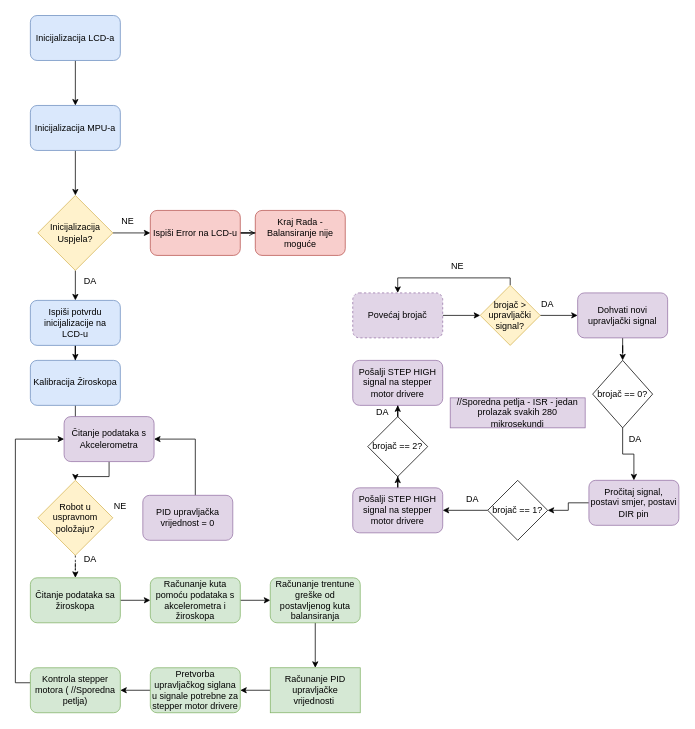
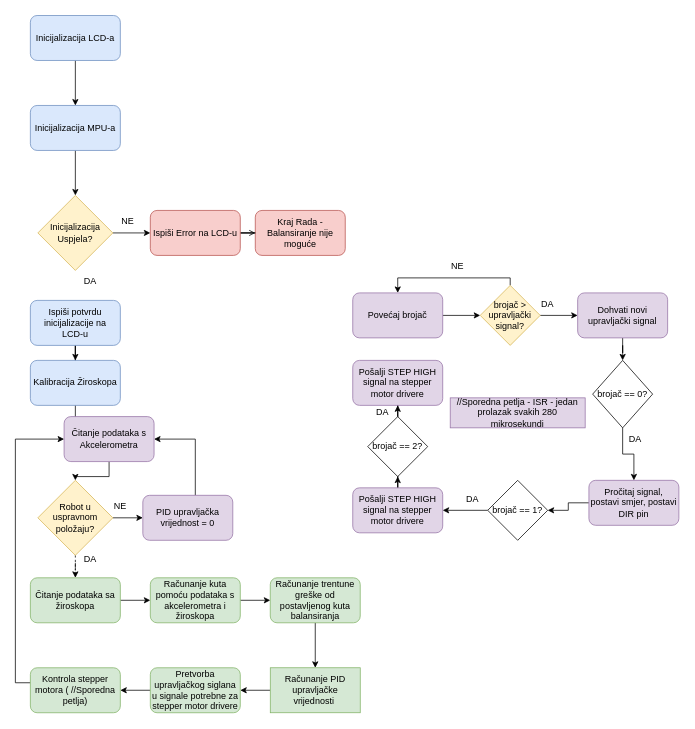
  <mxCell id="0" />
  <mxCell id="1" parent="0" />
  <mxCell id="2" style="edgeStyle=orthogonalEdgeStyle;rounded=0;orthogonalLoop=1;jettySize=auto;html=1;entryX=0.5;entryY=0;entryDx=0;entryDy=0;" parent="1" source="3" target="5" edge="1"><mxGeometry relative="1" as="geometry" /></mxCell>
  <mxCell id="3" value="Inicijalizacija LCD-a" style="rounded=1;whiteSpace=wrap;html=1;fillColor=#dae8fc;strokeColor=#6c8ebf;" parent="1" vertex="1"><mxGeometry x="40" y="20" width="120" height="60" as="geometry" /></mxCell>
  <mxCell id="4" style="edgeStyle=orthogonalEdgeStyle;rounded=0;orthogonalLoop=1;jettySize=auto;html=1;entryX=0.5;entryY=0;entryDx=0;entryDy=0;" parent="1" source="5" target="8" edge="1"><mxGeometry relative="1" as="geometry" /></mxCell>
  <mxCell id="5" value="Inicijalizacija MPU-a" style="rounded=1;whiteSpace=wrap;html=1;fillColor=#dae8fc;strokeColor=#6c8ebf;" parent="1" vertex="1"><mxGeometry x="40" y="140" width="120" height="60" as="geometry" /></mxCell>
  <mxCell id="6" style="edgeStyle=orthogonalEdgeStyle;rounded=0;orthogonalLoop=1;jettySize=auto;html=1;exitX=1;exitY=0.5;exitDx=0;exitDy=0;entryX=0;entryY=0.5;entryDx=0;entryDy=0;" parent="1" source="8" target="12" edge="1"><mxGeometry relative="1" as="geometry" /></mxCell>
- <mxCell id="7" style="edgeStyle=orthogonalEdgeStyle;rounded=0;orthogonalLoop=1;jettySize=auto;html=1;entryX=0.5;entryY=0;entryDx=0;entryDy=0;" parent="1" source="8" target="14" edge="1"><mxGeometry relative="1" as="geometry" /></mxCell>
  <mxCell id="8" value="Inicijalizacija Uspjela?" style="rhombus;whiteSpace=wrap;html=1;fillColor=#fff2cc;strokeColor=#d6b656;" parent="1" vertex="1"><mxGeometry x="50" y="260" width="100" height="100" as="geometry" /></mxCell>
  <mxCell id="9" value="Kraj Rada - Balansiranje nije moguće" style="rounded=1;whiteSpace=wrap;html=1;fillColor=#f8cecc;strokeColor=#b85450;" parent="1" vertex="1"><mxGeometry x="340" y="280" width="120" height="60" as="geometry" /></mxCell>
  <mxCell id="10" value="NE" style="text;html=1;strokeColor=none;fillColor=none;align=center;verticalAlign=middle;whiteSpace=wrap;rounded=0;" parent="1" vertex="1"><mxGeometry x="140" y="280" width="60" height="30" as="geometry" /></mxCell>
  <mxCell id="11" style="edgeStyle=orthogonalEdgeStyle;rounded=0;orthogonalLoop=1;jettySize=auto;html=1;endArrow=open;" parent="1" source="12" target="9" edge="1"><mxGeometry relative="1" as="geometry" /></mxCell>
  <mxCell id="12" value="Ispiši Error na LCD-u" style="rounded=1;whiteSpace=wrap;html=1;fillColor=#f8cecc;strokeColor=#b85450;" parent="1" vertex="1"><mxGeometry x="200" y="280" width="120" height="60" as="geometry" /></mxCell>
  <mxCell id="13" style="edgeStyle=orthogonalEdgeStyle;rounded=0;orthogonalLoop=1;jettySize=auto;html=1;" parent="1" source="14" target="17" edge="1"><mxGeometry relative="1" as="geometry" /></mxCell>
  <mxCell id="14" value="Ispiši potvrdu inicijalizacije na &lt;br&gt;LCD-u" style="rounded=1;whiteSpace=wrap;html=1;fillColor=#dae8fc;strokeColor=#6c8ebf;" parent="1" vertex="1"><mxGeometry x="40" y="400" width="120" height="60" as="geometry" /></mxCell>
  <mxCell id="15" value="DA" style="text;html=1;strokeColor=none;fillColor=none;align=center;verticalAlign=middle;whiteSpace=wrap;rounded=0;" parent="1" vertex="1"><mxGeometry x="90" y="360" width="60" height="30" as="geometry" /></mxCell>
  <mxCell id="16" style="edgeStyle=orthogonalEdgeStyle;rounded=0;orthogonalLoop=1;jettySize=auto;html=1;" parent="1" source="17" target="19" edge="1"><mxGeometry relative="1" as="geometry" /></mxCell>
  <mxCell id="17" value="Kalibracija Žiroskopa" style="rounded=1;whiteSpace=wrap;html=1;fillColor=#dae8fc;strokeColor=#6c8ebf;" parent="1" vertex="1"><mxGeometry x="40" y="480" width="120" height="60" as="geometry" /></mxCell>
  <mxCell id="18" style="edgeStyle=orthogonalEdgeStyle;rounded=0;orthogonalLoop=1;jettySize=auto;html=1;entryX=0.5;entryY=0;entryDx=0;entryDy=0;" parent="1" source="19" target="22" edge="1"><mxGeometry relative="1" as="geometry" /></mxCell>
  <mxCell id="19" value="Čitanje podataka s Akcelerometra" style="rounded=1;whiteSpace=wrap;html=1;fillColor=#e1d5e7;strokeColor=#9673a6;" parent="1" vertex="1"><mxGeometry x="85" y="555" width="120" height="60" as="geometry" /></mxCell>
+ <mxCell id="20" style="edgeStyle=orthogonalEdgeStyle;rounded=0;orthogonalLoop=1;jettySize=auto;html=1;entryX=0;entryY=0.5;entryDx=0;entryDy=0;" parent="1" source="22" target="24" edge="1"><mxGeometry relative="1" as="geometry" /></mxCell>
  <mxCell id="21" value="" style="edgeStyle=orthogonalEdgeStyle;rounded=0;orthogonalLoop=1;jettySize=auto;html=1;dashed=1;" parent="1" source="22" target="27" edge="1"><mxGeometry relative="1" as="geometry" /></mxCell>
  <mxCell id="22" value="Robot u uspravnom položaju?" style="rhombus;whiteSpace=wrap;html=1;fillColor=#fff2cc;strokeColor=#d6b656;" parent="1" vertex="1"><mxGeometry x="50" y="640" width="100" height="100" as="geometry" /></mxCell>
  <mxCell id="23" style="edgeStyle=orthogonalEdgeStyle;rounded=0;orthogonalLoop=1;jettySize=auto;html=1;entryX=1;entryY=0.5;entryDx=0;entryDy=0;" parent="1" source="24" target="19" edge="1"><mxGeometry relative="1" as="geometry"><Array as="points"><mxPoint x="260" y="585" /></Array></mxGeometry></mxCell>
  <mxCell id="24" value="PID upravljačka vrijednost = 0" style="rounded=1;whiteSpace=wrap;html=1;fillColor=#e1d5e7;strokeColor=#9673a6;" parent="1" vertex="1"><mxGeometry x="190" y="660" width="120" height="60" as="geometry" /></mxCell>
  <mxCell id="25" value="NE" style="text;html=1;strokeColor=none;fillColor=none;align=center;verticalAlign=middle;whiteSpace=wrap;rounded=0;" parent="1" vertex="1"><mxGeometry x="130" y="660" width="60" height="30" as="geometry" /></mxCell>
  <mxCell id="26" style="edgeStyle=orthogonalEdgeStyle;rounded=0;orthogonalLoop=1;jettySize=auto;html=1;" parent="1" source="27" target="30" edge="1"><mxGeometry relative="1" as="geometry" /></mxCell>
  <mxCell id="27" value="Čitanje podataka sa žiroskopa" style="rounded=1;whiteSpace=wrap;html=1;fillColor=#d5e8d4;strokeColor=#82b366;" parent="1" vertex="1"><mxGeometry x="40" y="770" width="120" height="60" as="geometry" /></mxCell>
  <mxCell id="28" value="DA" style="text;html=1;strokeColor=none;fillColor=none;align=center;verticalAlign=middle;whiteSpace=wrap;rounded=0;" parent="1" vertex="1"><mxGeometry x="90" y="730" width="60" height="30" as="geometry" /></mxCell>
  <mxCell id="29" value="" style="edgeStyle=orthogonalEdgeStyle;rounded=0;orthogonalLoop=1;jettySize=auto;html=1;" parent="1" source="30" target="32" edge="1"><mxGeometry relative="1" as="geometry" /></mxCell>
  <mxCell id="30" value="Računanje kuta pomoću podataka s akcelerometra i žiroskopa" style="rounded=1;whiteSpace=wrap;html=1;fillColor=#d5e8d4;strokeColor=#82b366;" parent="1" vertex="1"><mxGeometry x="200" y="770" width="120" height="60" as="geometry" /></mxCell>
  <mxCell id="31" value="" style="edgeStyle=orthogonalEdgeStyle;rounded=0;orthogonalLoop=1;jettySize=auto;html=1;" parent="1" source="32" target="34" edge="1"><mxGeometry relative="1" as="geometry" /></mxCell>
  <mxCell id="32" value="Računanje trentune greške od postavljenog kuta balansiranja" style="rounded=1;whiteSpace=wrap;html=1;fillColor=#d5e8d4;strokeColor=#82b366;" parent="1" vertex="1"><mxGeometry x="360" y="770" width="120" height="60" as="geometry" /></mxCell>
  <mxCell id="33" value="" style="edgeStyle=orthogonalEdgeStyle;rounded=0;orthogonalLoop=1;jettySize=auto;html=1;" parent="1" source="34" target="36" edge="1"><mxGeometry relative="1" as="geometry" /></mxCell>
  <mxCell id="34" value="Računanje PID upravljačke vrijednosti&amp;nbsp;" style="whiteSpace=wrap;html=1;fillColor=#d5e8d4;strokeColor=#82b366;rounded=0;" parent="1" vertex="1"><mxGeometry x="360" y="890" width="120" height="60" as="geometry" /></mxCell>
  <mxCell id="35" value="" style="edgeStyle=orthogonalEdgeStyle;rounded=0;orthogonalLoop=1;jettySize=auto;html=1;" parent="1" source="36" target="38" edge="1"><mxGeometry relative="1" as="geometry" /></mxCell>
  <mxCell id="36" value="Pretvorba upravljačkog siglana u signale potrebne za stepper motor drivere" style="rounded=1;whiteSpace=wrap;html=1;fillColor=#d5e8d4;strokeColor=#82b366;" parent="1" vertex="1"><mxGeometry x="200" y="890" width="120" height="60" as="geometry" /></mxCell>
  <mxCell id="37" style="edgeStyle=orthogonalEdgeStyle;rounded=0;orthogonalLoop=1;jettySize=auto;html=1;entryX=0;entryY=0.5;entryDx=0;entryDy=0;" parent="1" source="38" target="19" edge="1"><mxGeometry relative="1" as="geometry"><Array as="points"><mxPoint x="20" y="910" /><mxPoint x="20" y="585" /></Array></mxGeometry></mxCell>
  <mxCell id="38" value="Kontrola stepper motora ( //Sporedna petlja)" style="rounded=1;whiteSpace=wrap;html=1;fillColor=#d5e8d4;strokeColor=#82b366;" parent="1" vertex="1"><mxGeometry x="40" y="890" width="120" height="60" as="geometry" /></mxCell>
  <mxCell id="39" value="" style="edgeStyle=orthogonalEdgeStyle;rounded=0;orthogonalLoop=1;jettySize=auto;html=1;fontColor=#000000;" edge="1" parent="1" source="40" target="60"><mxGeometry relative="1" as="geometry" /></mxCell>
  <mxCell id="40" value="Pošalji STEP HIGH signal na stepper motor drivere" style="rounded=1;whiteSpace=wrap;html=1;fontSize=12;fillColor=#e1d5e7;strokeColor=#9673a6;" parent="1" vertex="1"><mxGeometry x="470" y="650" width="120" height="60" as="geometry" /></mxCell>
  <mxCell id="41" value="" style="edgeStyle=orthogonalEdgeStyle;rounded=0;orthogonalLoop=1;jettySize=auto;html=1;fontColor=#000000;" edge="1" parent="1" source="42" target="57"><mxGeometry relative="1" as="geometry" /></mxCell>
  <mxCell id="42" value="Pročitaj signal, postavi smjer, postavi DIR pin" style="rounded=1;whiteSpace=wrap;html=1;fontSize=12;fillColor=#e1d5e7;strokeColor=#9673a6;" parent="1" vertex="1"><mxGeometry x="785" y="640" width="120" height="60" as="geometry" /></mxCell>
  <mxCell id="43" value="" style="edgeStyle=orthogonalEdgeStyle;rounded=0;orthogonalLoop=1;jettySize=auto;html=1;fontSize=12;" parent="1" source="44" target="47" edge="1"><mxGeometry relative="1" as="geometry" /></mxCell>
- <mxCell id="44" value="Povećaj brojač" style="rounded=1;whiteSpace=wrap;html=1;fontSize=12;fillColor=#e1d5e7;strokeColor=#9673a6;dashed=1;" parent="1" vertex="1"><mxGeometry x="470" y="390" width="120" height="60" as="geometry" /></mxCell>
+ <mxCell id="44" value="Povećaj brojač" style="rounded=1;whiteSpace=wrap;html=1;fontSize=12;fillColor=#e1d5e7;strokeColor=#9673a6;" parent="1" vertex="1"><mxGeometry x="470" y="390" width="120" height="60" as="geometry" /></mxCell>
  <mxCell id="45" value="" style="edgeStyle=orthogonalEdgeStyle;rounded=0;orthogonalLoop=1;jettySize=auto;html=1;fontSize=12;" parent="1" source="47" target="49" edge="1"><mxGeometry relative="1" as="geometry" /></mxCell>
  <mxCell id="46" style="edgeStyle=orthogonalEdgeStyle;rounded=0;orthogonalLoop=1;jettySize=auto;html=1;entryX=0.5;entryY=0;entryDx=0;entryDy=0;fontSize=12;" parent="1" source="47" target="44" edge="1"><mxGeometry relative="1" as="geometry"><Array as="points"><mxPoint x="680" y="370" /><mxPoint x="530" y="370" /></Array></mxGeometry></mxCell>
  <mxCell id="47" value="brojač &amp;gt; upravljački signal?" style="rhombus;whiteSpace=wrap;html=1;fontSize=12;fillColor=#fff2cc;strokeColor=#d6b656;" parent="1" vertex="1"><mxGeometry x="640" y="380" width="80" height="80" as="geometry" /></mxCell>
  <mxCell id="48" value="" style="edgeStyle=orthogonalEdgeStyle;rounded=0;orthogonalLoop=1;jettySize=auto;html=1;fontColor=#000000;" edge="1" parent="1" source="49" target="54"><mxGeometry relative="1" as="geometry" /></mxCell>
  <mxCell id="49" value="Dohvati novi upravljački signal" style="rounded=1;whiteSpace=wrap;html=1;fontSize=12;fillColor=#e1d5e7;strokeColor=#9673a6;" parent="1" vertex="1"><mxGeometry x="770" y="390" width="120" height="60" as="geometry" /></mxCell>
  <mxCell id="50" value="DA" style="text;html=1;strokeColor=none;fillColor=none;align=center;verticalAlign=middle;whiteSpace=wrap;rounded=0;fontSize=12;" parent="1" vertex="1"><mxGeometry x="700" y="390" width="60" height="30" as="geometry" /></mxCell>
  <mxCell id="51" value="NE" style="text;html=1;strokeColor=none;fillColor=none;align=center;verticalAlign=middle;whiteSpace=wrap;rounded=0;fontSize=12;" parent="1" vertex="1"><mxGeometry x="580" y="340" width="60" height="30" as="geometry" /></mxCell>
  <mxCell id="52" value="//Sporedna petlja - ISR - jedan prolazak svakih 280 mikrosekundi" style="text;html=1;strokeColor=#9673a6;fillColor=#e1d5e7;align=center;verticalAlign=middle;whiteSpace=wrap;rounded=0;fontSize=12;" parent="1" vertex="1"><mxGeometry x="600" y="530" width="180" height="40" as="geometry" /></mxCell>
  <mxCell id="53" value="" style="edgeStyle=orthogonalEdgeStyle;rounded=0;orthogonalLoop=1;jettySize=auto;html=1;fontColor=#000000;" edge="1" parent="1" source="54" target="42"><mxGeometry relative="1" as="geometry" /></mxCell>
  <mxCell id="54" value="&lt;font color=&quot;#000000&quot;&gt;brojač == 0?&lt;/font&gt;" style="rhombus;whiteSpace=wrap;html=1;fontColor=#33FF33;" vertex="1" parent="1"><mxGeometry x="790" y="480" width="80" height="90" as="geometry" /></mxCell>
  <mxCell id="55" value="DA" style="text;html=1;strokeColor=none;fillColor=none;align=center;verticalAlign=middle;whiteSpace=wrap;rounded=0;fontColor=#000000;" vertex="1" parent="1"><mxGeometry x="817" y="570" width="60" height="30" as="geometry" /></mxCell>
  <mxCell id="56" value="" style="edgeStyle=orthogonalEdgeStyle;rounded=0;orthogonalLoop=1;jettySize=auto;html=1;fontColor=#000000;" edge="1" parent="1" source="57" target="40"><mxGeometry relative="1" as="geometry" /></mxCell>
  <mxCell id="57" value="brojač == 1?" style="rhombus;whiteSpace=wrap;html=1;fontColor=#000000;" vertex="1" parent="1"><mxGeometry x="650" y="640" width="80" height="80" as="geometry" /></mxCell>
  <mxCell id="58" value="DA" style="text;html=1;strokeColor=none;fillColor=none;align=center;verticalAlign=middle;whiteSpace=wrap;rounded=0;fontColor=#000000;" vertex="1" parent="1"><mxGeometry x="600" y="650" width="60" height="30" as="geometry" /></mxCell>
  <mxCell id="59" value="" style="edgeStyle=orthogonalEdgeStyle;rounded=0;orthogonalLoop=1;jettySize=auto;html=1;fontColor=#000000;" edge="1" parent="1" source="60" target="61"><mxGeometry relative="1" as="geometry" /></mxCell>
  <mxCell id="60" value="brojač == 2?" style="rhombus;whiteSpace=wrap;html=1;fontColor=#000000;" vertex="1" parent="1"><mxGeometry x="490" y="555" width="80" height="80" as="geometry" /></mxCell>
  <mxCell id="61" value="Pošalji STEP HIGH signal na stepper motor drivere" style="rounded=1;whiteSpace=wrap;html=1;fontSize=12;fillColor=#e1d5e7;strokeColor=#9673a6;" vertex="1" parent="1"><mxGeometry x="470" y="480" width="120" height="60" as="geometry" /></mxCell>
  <mxCell id="62" value="DA" style="text;html=1;strokeColor=none;fillColor=none;align=center;verticalAlign=middle;whiteSpace=wrap;rounded=0;fontColor=#000000;" vertex="1" parent="1"><mxGeometry x="480" y="535" width="60" height="30" as="geometry" /></mxCell>
